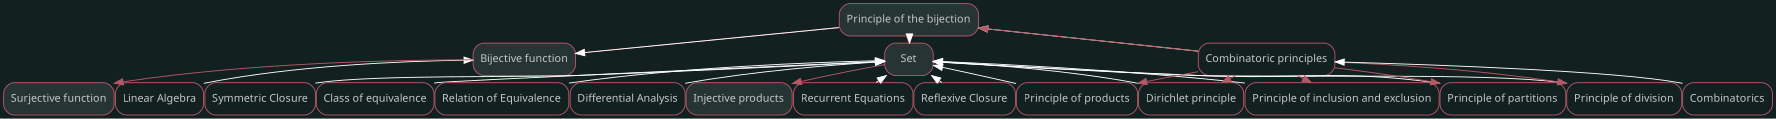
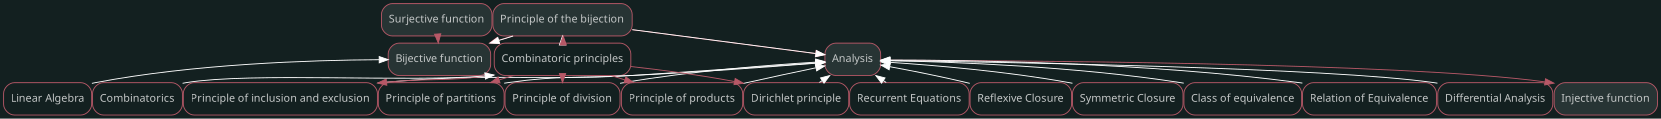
  digraph {
    bgcolor="#132020"
    nodesep=0
    rankdir=TB
    ranksep=0
    node [color="#b75867" fillcolor="#FFFFFF" fontcolor="#c4c7c7" fontname=sans fontsize="12px" labelfontname=sans shape=rectangle style=rounded]
    edge [color="#FFFFFF" dir=back]
    n1 [fillcolor="#273434" label="Principle of the bijection" style="rounded,filled"]
    n2 [fillcolor="#273434" label="Bijective function" style="rounded,filled"]
-   n3 [fillcolor="#273434" label=Set style="rounded,filled"]
+   n3 [fillcolor="#273434" label=Analysis style="rounded,filled"]
    n4 [label="Combinatoric principles"]
    n5 [label="Linear Algebra"]
    n6 [fillcolor="#273434" label="Surjective function" style="rounded,filled"]
-   n7 [fillcolor="#273434" label="Injective products" style="rounded,filled"]
+   n7 [fillcolor="#273434" label="Injective function" style="rounded,filled"]
    n8 [label="Recurrent Equations"]
    n9 [label="Reflexive Closure"]
    n10 [label="Symmetric Closure"]
    n11 [label="Class of equivalence"]
    n12 [label="Relation of Equivalence"]
    n13 [label="Principle of division"]
    n14 [label="Principle of products"]
    n15 [label="Dirichlet principle"]
    n16 [label="Principle of inclusion and exclusion"]
    n17 [label="Differential Analysis"]
    n18 [label="Principle of partitions"]
    n19 [label=Combinatorics]
    subgraph sub_1 {
      n1
      n2
      n3
    }
    subgraph sub_2 {
      n1
      n4
    }
    subgraph sub_3 {
      n1
      n2
      n5
    }
    subgraph sub_4 {
      n2
      n6
      n7
    }
    subgraph sub_5 {
    }
    subgraph sub_6 {
      n1
      n3
      n8
      n9
      n10
      n11
      n12
      n13
      n14
      n15
      n16
      n17
      n18
    }
    subgraph sub_7 {
      n1
      n4
      n13
      n14
      n15
      n16
      n18
    }
    subgraph sub_8 {
      n4
      n19
    }
    n1 -> n2 [color="#b75867" dir=""]
    n1 -> n3 [color="#b75867" dir=""]
    n1 -> n4
    n2 -> n1
    n2 -> n5
-   n2 -> n6 [color="#b75867" dir=""]
+   n6 -> n2 [color="#b75867" dir=""]
    n3 -> n1
    n3 -> n7 [color="#b75867" dir=""]
    n3 -> n8
    n3 -> n9
    n3 -> n10
    n3 -> n11
    n3 -> n12
    n3 -> n13
    n3 -> n14
    n3 -> n15
    n3 -> n16
    n3 -> n17
    n3 -> n18
    n4 -> n1 [color="#b75867" dir=""]
    n4 -> n13 [color="#b75867" dir=""]
    n4 -> n14 [color="#b75867" dir=""]
    n4 -> n15 [color="#b75867" dir=""]
    n4 -> n16 [color="#b75867" dir=""]
    n4 -> n18 [color="#b75867" dir=""]
    n4 -> n19
  }
